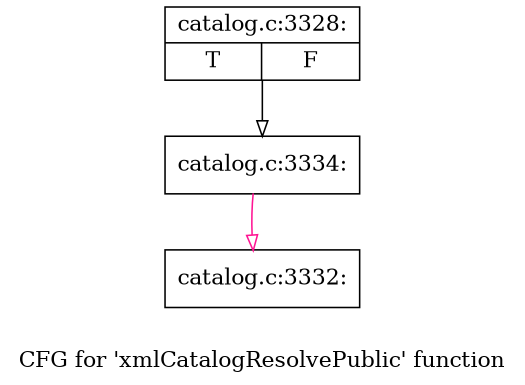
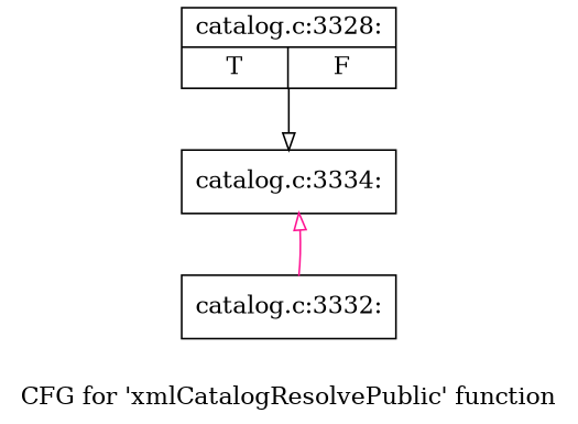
  digraph {
    label="CFG for 'xmlCatalogResolvePublic' function"
    node [shape=record]
    edge [arrowhead=onormal]
    n1 [label="{catalog.c:3328:|{<s0>T|<s1>F}}"]
    n2 [label="{catalog.c:3334:}"]
    n3 [label="{catalog.c:3332:}"]
    n1 -> n2 [color=black]
-   n2 -> n3 [color=deeppink]
+   n3 -> n2 [color=deeppink]
  }
